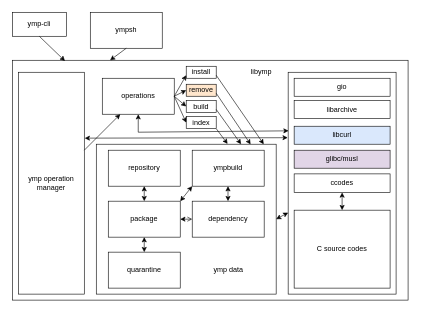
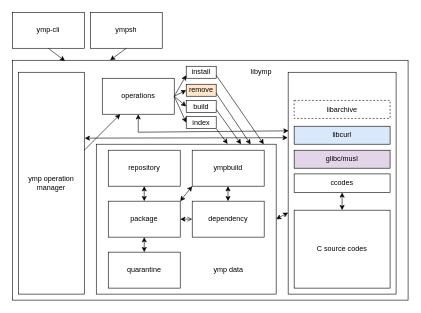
  <mxCell id="0" />
  <mxCell id="1" parent="0" />
- <mxCell id="2" value="&lt;div&gt;ymp-cli&lt;/div&gt;" style="rounded=0;whiteSpace=wrap;html=1;" parent="1" vertex="1"><mxGeometry x="20" y="20" width="90" height="40" as="geometry" /></mxCell>
+ <mxCell id="2" value="&lt;div&gt;ymp-cli&lt;/div&gt;" style="rounded=0;whiteSpace=wrap;html=1;" parent="1" vertex="1"><mxGeometry x="20" y="20" width="120" height="60" as="geometry" /></mxCell>
  <mxCell id="3" value="" style="rounded=0;whiteSpace=wrap;html=1;" parent="1" vertex="1"><mxGeometry x="20" y="100" width="660" height="400" as="geometry" /></mxCell>
  <mxCell id="4" value="&lt;div&gt;operations&lt;/div&gt;" style="rounded=0;whiteSpace=wrap;html=1;" parent="1" vertex="1"><mxGeometry x="170" y="130" width="120" height="60" as="geometry" /></mxCell>
  <mxCell id="5" value="" style="endArrow=classic;html=1;rounded=0;exitX=0.5;exitY=1;exitDx=0;exitDy=0;entryX=0.133;entryY=0.003;entryDx=0;entryDy=0;entryPerimeter=0;" parent="1" source="2" target="3" edge="1"><mxGeometry width="50" height="50" relative="1" as="geometry"><mxPoint x="330" y="410" as="sourcePoint" /><mxPoint x="100" y="90" as="targetPoint" /></mxGeometry></mxCell>
  <mxCell id="6" value="ymp operation manager" style="rounded=0;whiteSpace=wrap;html=1;" parent="1" vertex="1"><mxGeometry x="30" y="120" width="110" height="370" as="geometry" /></mxCell>
  <mxCell id="7" value="" style="endArrow=classic;html=1;rounded=0;" parent="1" source="6" target="4" edge="1"><mxGeometry width="50" height="50" relative="1" as="geometry"><mxPoint x="330" y="410" as="sourcePoint" /><mxPoint x="380" y="360" as="targetPoint" /></mxGeometry></mxCell>
  <mxCell id="8" value="install" style="rounded=0;whiteSpace=wrap;html=1;" parent="1" vertex="1"><mxGeometry x="310" y="110" width="50" height="20" as="geometry" /></mxCell>
  <mxCell id="9" value="remove" style="rounded=0;whiteSpace=wrap;html=1;fillColor=#ffe6cc;" parent="1" vertex="1"><mxGeometry x="310" y="140" width="50" height="20" as="geometry" /></mxCell>
  <mxCell id="10" value="&lt;div&gt;build&lt;/div&gt;" style="rounded=0;whiteSpace=wrap;html=1;" parent="1" vertex="1"><mxGeometry x="310" y="167" width="50" height="20" as="geometry" /></mxCell>
  <mxCell id="11" value="index" style="rounded=0;whiteSpace=wrap;html=1;" parent="1" vertex="1"><mxGeometry x="310" y="194" width="50" height="20" as="geometry" /></mxCell>
  <mxCell id="12" value="" style="endArrow=classic;html=1;rounded=0;exitX=1;exitY=0.5;exitDx=0;exitDy=0;entryX=0;entryY=0.75;entryDx=0;entryDy=0;" parent="1" source="4" target="8" edge="1"><mxGeometry width="50" height="50" relative="1" as="geometry"><mxPoint x="270" y="230" as="sourcePoint" /><mxPoint x="320" y="180" as="targetPoint" /></mxGeometry></mxCell>
  <mxCell id="13" value="" style="endArrow=classic;html=1;rounded=0;exitX=1;exitY=0.5;exitDx=0;exitDy=0;entryX=0;entryY=0.5;entryDx=0;entryDy=0;" parent="1" source="4" target="9" edge="1"><mxGeometry width="50" height="50" relative="1" as="geometry"><mxPoint x="302.52" y="159.62" as="sourcePoint" /><mxPoint x="320" y="135" as="targetPoint" /></mxGeometry></mxCell>
  <mxCell id="14" value="" style="endArrow=classic;html=1;rounded=0;exitX=1;exitY=0.5;exitDx=0;exitDy=0;entryX=0;entryY=0.5;entryDx=0;entryDy=0;" parent="1" source="4" target="10" edge="1"><mxGeometry width="50" height="50" relative="1" as="geometry"><mxPoint x="312.52" y="169.62" as="sourcePoint" /><mxPoint x="330" y="145" as="targetPoint" /></mxGeometry></mxCell>
  <mxCell id="15" value="" style="endArrow=classic;html=1;rounded=0;entryX=0;entryY=0.5;entryDx=0;entryDy=0;" parent="1" target="11" edge="1"><mxGeometry width="50" height="50" relative="1" as="geometry"><mxPoint x="290" y="160" as="sourcePoint" /><mxPoint x="340" y="155" as="targetPoint" /></mxGeometry></mxCell>
  <mxCell id="16" value="" style="rounded=0;whiteSpace=wrap;html=1;" parent="1" vertex="1"><mxGeometry x="160" y="240" width="300" height="250" as="geometry" /></mxCell>
  <mxCell id="17" value="repository" style="rounded=0;whiteSpace=wrap;html=1;" parent="1" vertex="1"><mxGeometry x="180" y="250" width="120" height="60" as="geometry" /></mxCell>
  <mxCell id="18" value="package" style="rounded=0;whiteSpace=wrap;html=1;" parent="1" vertex="1"><mxGeometry x="180" y="335" width="120" height="60" as="geometry" /></mxCell>
  <mxCell id="19" value="" style="endArrow=classic;startArrow=classic;html=1;rounded=0;exitX=0.5;exitY=1;exitDx=0;exitDy=0;entryX=0.5;entryY=0;entryDx=0;entryDy=0;" parent="1" source="17" target="18" edge="1"><mxGeometry width="50" height="50" relative="1" as="geometry"><mxPoint x="260" y="300" as="sourcePoint" /><mxPoint x="310" y="250" as="targetPoint" /></mxGeometry></mxCell>
  <mxCell id="20" value="quarantine" style="rounded=0;whiteSpace=wrap;html=1;" parent="1" vertex="1"><mxGeometry x="180" y="420" width="120" height="60" as="geometry" /></mxCell>
  <mxCell id="21" value="" style="endArrow=classic;startArrow=classic;html=1;rounded=0;exitX=0.5;exitY=1;exitDx=0;exitDy=0;" parent="1" source="18" target="20" edge="1"><mxGeometry width="50" height="50" relative="1" as="geometry"><mxPoint x="240" y="400" as="sourcePoint" /><mxPoint x="239.71" y="420" as="targetPoint" /></mxGeometry></mxCell>
  <mxCell id="22" value="" style="endArrow=classic;html=1;rounded=0;exitX=1;exitY=1;exitDx=0;exitDy=0;entryX=0.73;entryY=-0.002;entryDx=0;entryDy=0;entryPerimeter=0;" parent="1" source="11" target="16" edge="1"><mxGeometry width="50" height="50" relative="1" as="geometry"><mxPoint x="260" y="300" as="sourcePoint" /><mxPoint x="310" y="250" as="targetPoint" /></mxGeometry></mxCell>
  <mxCell id="23" value="" style="endArrow=classic;html=1;rounded=0;exitX=1;exitY=0.75;exitDx=0;exitDy=0;entryX=0.805;entryY=0;entryDx=0;entryDy=0;entryPerimeter=0;" parent="1" source="10" target="16" edge="1"><mxGeometry width="50" height="50" relative="1" as="geometry"><mxPoint x="370" y="230" as="sourcePoint" /><mxPoint x="377.86" y="249.5" as="targetPoint" /></mxGeometry></mxCell>
  <mxCell id="24" value="" style="endArrow=classic;html=1;rounded=0;exitX=1;exitY=0.75;exitDx=0;exitDy=0;entryX=0.858;entryY=0.001;entryDx=0;entryDy=0;entryPerimeter=0;" parent="1" source="9" target="16" edge="1"><mxGeometry width="50" height="50" relative="1" as="geometry"><mxPoint x="370" y="195" as="sourcePoint" /><mxPoint x="409.4" y="250.75" as="targetPoint" /></mxGeometry></mxCell>
  <mxCell id="25" value="" style="endArrow=classic;html=1;rounded=0;exitX=1;exitY=0.75;exitDx=0;exitDy=0;entryX=0.931;entryY=0;entryDx=0;entryDy=0;entryPerimeter=0;" parent="1" source="8" target="16" edge="1"><mxGeometry width="50" height="50" relative="1" as="geometry"><mxPoint x="370" y="165" as="sourcePoint" /><mxPoint x="425.74" y="250.75" as="targetPoint" /></mxGeometry></mxCell>
  <mxCell id="26" value="ympbuild" style="rounded=0;whiteSpace=wrap;html=1;" parent="1" vertex="1"><mxGeometry x="320" y="250" width="120" height="60" as="geometry" /></mxCell>
  <mxCell id="27" value="dependency" style="rounded=0;whiteSpace=wrap;html=1;" parent="1" vertex="1"><mxGeometry x="320" y="335" width="120" height="60" as="geometry" /></mxCell>
  <mxCell id="28" value="" style="endArrow=open;startArrow=classic;html=1;rounded=0;exitX=1;exitY=0.5;exitDx=0;exitDy=0;" parent="1" source="18" target="27" edge="1"><mxGeometry width="50" height="50" relative="1" as="geometry"><mxPoint x="250" y="405" as="sourcePoint" /><mxPoint x="250" y="430" as="targetPoint" /></mxGeometry></mxCell>
  <mxCell id="29" value="" style="endArrow=classic;startArrow=classic;html=1;rounded=0;exitX=0.5;exitY=1;exitDx=0;exitDy=0;entryX=0.5;entryY=0;entryDx=0;entryDy=0;" parent="1" edge="1"><mxGeometry width="50" height="50" relative="1" as="geometry"><mxPoint x="379.71" y="310" as="sourcePoint" /><mxPoint x="379.71" y="335" as="targetPoint" /></mxGeometry></mxCell>
  <mxCell id="30" value="" style="endArrow=classic;startArrow=classic;html=1;rounded=0;exitX=1;exitY=0;exitDx=0;exitDy=0;entryX=0;entryY=1;entryDx=0;entryDy=0;" parent="1" source="18" target="26" edge="1"><mxGeometry width="50" height="50" relative="1" as="geometry"><mxPoint x="310" y="375" as="sourcePoint" /><mxPoint x="330" y="375" as="targetPoint" /></mxGeometry></mxCell>
  <mxCell id="31" value="" style="rounded=0;whiteSpace=wrap;html=1;" parent="1" vertex="1"><mxGeometry x="480" y="120" width="180" height="370" as="geometry" /></mxCell>
  <mxCell id="32" value="&lt;div&gt;ymp data&lt;/div&gt;" style="text;html=1;resizable=0;autosize=1;align=center;verticalAlign=middle;points=[];fillColor=none;strokeColor=none;rounded=0;" parent="1" vertex="1"><mxGeometry x="340" y="435" width="80" height="30" as="geometry" /></mxCell>
  <mxCell id="33" value="&lt;div&gt;libymp&lt;/div&gt;" style="text;html=1;resizable=0;autosize=1;align=center;verticalAlign=middle;points=[];fillColor=none;strokeColor=none;rounded=0;" parent="1" vertex="1"><mxGeometry x="400" y="105" width="70" height="30" as="geometry" /></mxCell>
  <mxCell id="34" value="C source codes" style="rounded=0;whiteSpace=wrap;html=1;" parent="1" vertex="1"><mxGeometry x="490" y="350" width="160" height="130" as="geometry" /></mxCell>
  <mxCell id="35" value="ccodes" style="rounded=0;whiteSpace=wrap;html=1;" parent="1" vertex="1"><mxGeometry x="490" y="289.5" width="160" height="31" as="geometry" /></mxCell>
  <mxCell id="36" value="" style="endArrow=classic;startArrow=classic;html=1;rounded=0;exitX=0.5;exitY=0;exitDx=0;exitDy=0;entryX=0.5;entryY=1;entryDx=0;entryDy=0;" parent="1" source="34" target="35" edge="1"><mxGeometry width="50" height="50" relative="1" as="geometry"><mxPoint x="420" y="360" as="sourcePoint" /><mxPoint x="470" y="310" as="targetPoint" /></mxGeometry></mxCell>
  <mxCell id="37" value="" style="endArrow=classic;startArrow=classic;html=1;rounded=0;exitX=1;exitY=0.5;exitDx=0;exitDy=0;" parent="1" source="16" target="31" edge="1"><mxGeometry width="50" height="50" relative="1" as="geometry"><mxPoint x="420" y="360" as="sourcePoint" /><mxPoint x="470" y="310" as="targetPoint" /></mxGeometry></mxCell>
  <mxCell id="38" value="" style="endArrow=classic;startArrow=classic;html=1;rounded=0;exitX=1.007;exitY=0.297;exitDx=0;exitDy=0;entryX=-0.004;entryY=0.295;entryDx=0;entryDy=0;entryPerimeter=0;exitPerimeter=0;" parent="1" source="6" target="31" edge="1"><mxGeometry width="50" height="50" relative="1" as="geometry"><mxPoint x="470" y="375" as="sourcePoint" /><mxPoint x="490" y="364.091" as="targetPoint" /></mxGeometry></mxCell>
  <mxCell id="39" value="" style="endArrow=classic;startArrow=classic;html=1;rounded=0;exitX=0.5;exitY=1;exitDx=0;exitDy=0;entryX=0.004;entryY=0.264;entryDx=0;entryDy=0;entryPerimeter=0;" parent="1" source="4" target="31" edge="1"><mxGeometry width="50" height="50" relative="1" as="geometry"><mxPoint x="420" y="360" as="sourcePoint" /><mxPoint x="470" y="310" as="targetPoint" /><Array as="points"><mxPoint x="230" y="220" /></Array></mxGeometry></mxCell>
- <mxCell id="40" value="gio" style="rounded=0;whiteSpace=wrap;html=1;" parent="1" vertex="1"><mxGeometry x="490" y="130" width="160" height="30" as="geometry" /></mxCell>
- <mxCell id="41" value="libarchive" style="rounded=0;whiteSpace=wrap;html=1;" parent="1" vertex="1"><mxGeometry x="490" y="167" width="160" height="30" as="geometry" /></mxCell>
+ <mxCell id="41" value="libarchive" style="rounded=0;whiteSpace=wrap;html=1;dashed=1;" parent="1" vertex="1"><mxGeometry x="490" y="167" width="160" height="30" as="geometry" /></mxCell>
  <mxCell id="42" value="libcurl" style="rounded=0;whiteSpace=wrap;html=1;fillColor=#dae8fc;" parent="1" vertex="1"><mxGeometry x="490" y="210" width="160" height="30" as="geometry" /></mxCell>
  <mxCell id="43" value="glibc/musl" style="rounded=0;whiteSpace=wrap;html=1;fillColor=#e1d5e7;" parent="1" vertex="1"><mxGeometry x="490" y="250" width="160" height="30" as="geometry" /></mxCell>
  <mxCell id="44" value="ympsh" style="rounded=0;whiteSpace=wrap;html=1;" parent="1" vertex="1"><mxGeometry x="150" y="20" width="120" height="60" as="geometry" /></mxCell>
  <mxCell id="45" value="" style="endArrow=classic;html=1;rounded=0;exitX=0.5;exitY=1;exitDx=0;exitDy=0;entryX=0.247;entryY=0;entryDx=0;entryDy=0;entryPerimeter=0;" parent="1" source="44" target="3" edge="1"><mxGeometry width="50" height="50" relative="1" as="geometry"><mxPoint x="90" y="90" as="sourcePoint" /><mxPoint x="117.78" y="111.2" as="targetPoint" /></mxGeometry></mxCell>
